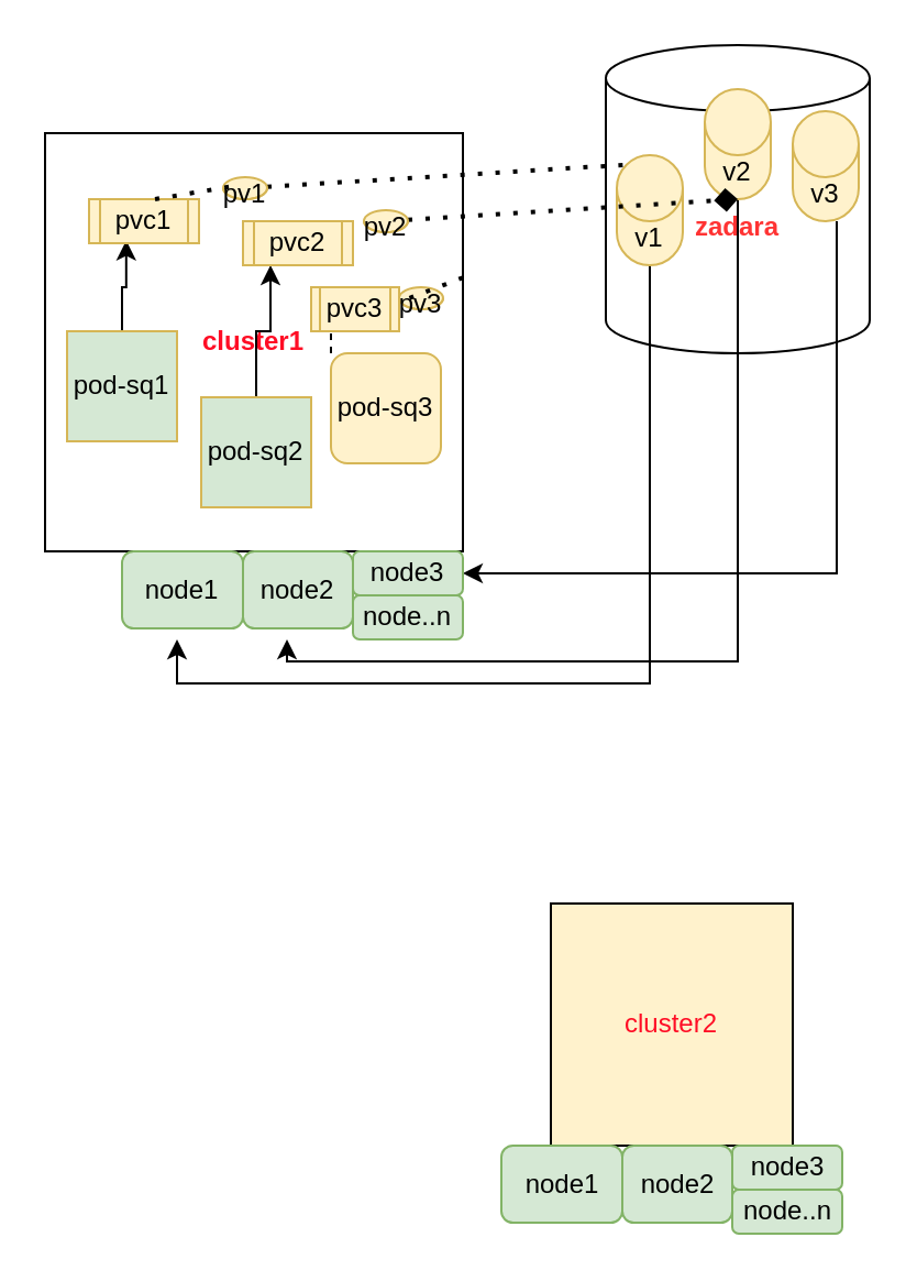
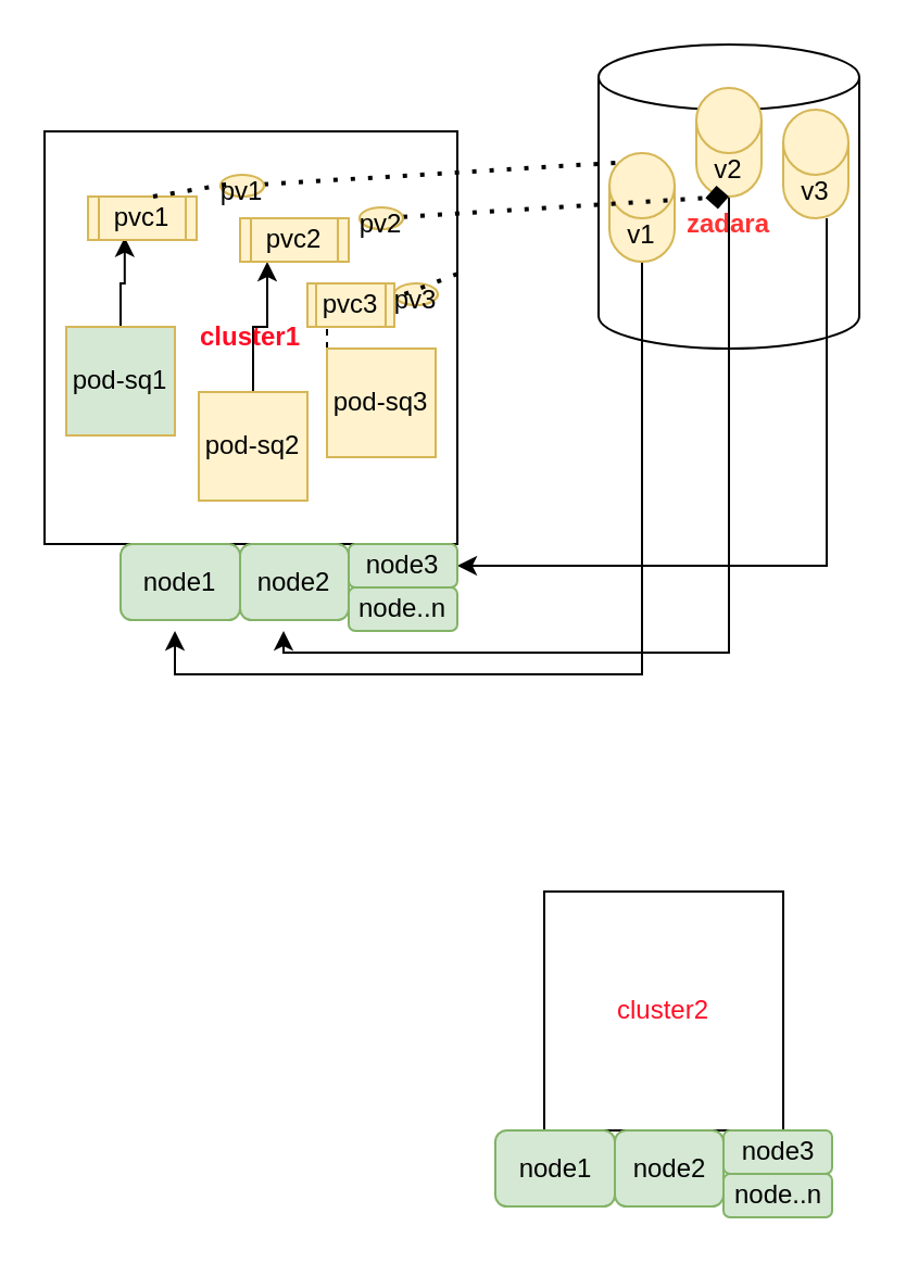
  <mxCell id="0" />
  <mxCell id="1" parent="0" />
  <mxCell id="2" value="&lt;b&gt;&lt;font color=&quot;#ff0d25&quot;&gt;cluster1&lt;/font&gt;&lt;/b&gt;" style="whiteSpace=wrap;html=1;aspect=fixed;" parent="1" vertex="1"><mxGeometry x="20" y="60" width="190" height="190" as="geometry" /></mxCell>
  <mxCell id="3" style="edgeStyle=orthogonalEdgeStyle;rounded=0;orthogonalLoop=1;jettySize=auto;html=1;entryX=0.25;entryY=1;entryDx=0;entryDy=0;fontColor=#FF0D25;" parent="1" source="4" target="18" edge="1"><mxGeometry relative="1" as="geometry" /></mxCell>
- <mxCell id="4" value="pod-sq2" style="whiteSpace=wrap;html=1;aspect=fixed;fillColor=#d5e8d4;strokeColor=#d6b656;" parent="1" vertex="1"><mxGeometry x="91" y="180" width="50" height="50" as="geometry" /></mxCell>
+ <mxCell id="4" value="pod-sq2" style="whiteSpace=wrap;html=1;aspect=fixed;fillColor=#fff2cc;strokeColor=#d6b656;" parent="1" vertex="1"><mxGeometry x="91" y="180" width="50" height="50" as="geometry" /></mxCell>
  <mxCell id="5" style="edgeStyle=orthogonalEdgeStyle;rounded=0;orthogonalLoop=1;jettySize=auto;html=1;entryX=0.338;entryY=0.938;entryDx=0;entryDy=0;entryPerimeter=0;fontColor=#FF0D25;" parent="1" source="6" target="16" edge="1"><mxGeometry relative="1" as="geometry" /></mxCell>
  <mxCell id="6" value="pod-sq1" style="whiteSpace=wrap;html=1;aspect=fixed;fillColor=#d5e8d4;strokeColor=#d6b656;" parent="1" vertex="1"><mxGeometry x="30" y="150" width="50" height="50" as="geometry" /></mxCell>
  <mxCell id="7" style="edgeStyle=orthogonalEdgeStyle;rounded=0;orthogonalLoop=1;jettySize=auto;html=1;entryX=0;entryY=0.75;entryDx=0;entryDy=0;fontColor=#FF0D25;dashed=1;" parent="1" source="8" target="17" edge="1"><mxGeometry relative="1" as="geometry"><Array as="points"><mxPoint x="150" y="150" /><mxPoint x="160" y="150" /></Array></mxGeometry></mxCell>
- <mxCell id="8" value="pod-sq3" style="whiteSpace=wrap;html=1;aspect=fixed;fillColor=#fff2cc;strokeColor=#d6b656;rounded=1;" parent="1" vertex="1"><mxGeometry x="150" y="160" width="50" height="50" as="geometry" /></mxCell>
+ <mxCell id="8" value="pod-sq3" style="whiteSpace=wrap;html=1;aspect=fixed;fillColor=#fff2cc;strokeColor=#d6b656;" parent="1" vertex="1"><mxGeometry x="150" y="160" width="50" height="50" as="geometry" /></mxCell>
  <mxCell id="9" value="&lt;b&gt;&lt;font color=&quot;#ff3333&quot;&gt;zadara&lt;/font&gt;&lt;/b&gt;" style="shape=cylinder3;whiteSpace=wrap;html=1;boundedLbl=1;backgroundOutline=1;size=15;" parent="1" vertex="1"><mxGeometry x="275" y="20" width="120" height="140" as="geometry" /></mxCell>
  <mxCell id="10" style="edgeStyle=orthogonalEdgeStyle;rounded=0;orthogonalLoop=1;jettySize=auto;html=1;fontColor=#FF0D25;" parent="1" source="11" edge="1"><mxGeometry relative="1" as="geometry"><mxPoint x="80" y="290" as="targetPoint" /><Array as="points"><mxPoint x="295" y="310" /><mxPoint x="80" y="310" /></Array></mxGeometry></mxCell>
  <mxCell id="11" value="v1" style="shape=cylinder3;whiteSpace=wrap;html=1;boundedLbl=1;backgroundOutline=1;size=15;fillColor=#fff2cc;strokeColor=#d6b656;" parent="1" vertex="1"><mxGeometry x="280" y="70" width="30" height="50" as="geometry" /></mxCell>
  <mxCell id="12" style="edgeStyle=orthogonalEdgeStyle;rounded=0;orthogonalLoop=1;jettySize=auto;html=1;fontColor=#FF0D25;" parent="1" source="13" edge="1"><mxGeometry relative="1" as="geometry"><mxPoint x="130" y="290" as="targetPoint" /><Array as="points"><mxPoint x="335" y="300" /><mxPoint x="130" y="300" /></Array></mxGeometry></mxCell>
  <mxCell id="13" value="v2" style="shape=cylinder3;whiteSpace=wrap;html=1;boundedLbl=1;backgroundOutline=1;size=15;fillColor=#fff2cc;strokeColor=#d6b656;" parent="1" vertex="1"><mxGeometry x="320" y="40" width="30" height="50" as="geometry" /></mxCell>
  <mxCell id="14" style="edgeStyle=orthogonalEdgeStyle;rounded=0;orthogonalLoop=1;jettySize=auto;html=1;entryX=1;entryY=0.5;entryDx=0;entryDy=0;fontColor=#FF0D25;" parent="1" source="15" target="20" edge="1"><mxGeometry relative="1" as="geometry"><Array as="points"><mxPoint x="380" y="260" /></Array></mxGeometry></mxCell>
  <mxCell id="15" value="v3" style="shape=cylinder3;whiteSpace=wrap;html=1;boundedLbl=1;backgroundOutline=1;size=15;fillColor=#fff2cc;strokeColor=#d6b656;" parent="1" vertex="1"><mxGeometry x="360" y="50" width="30" height="50" as="geometry" /></mxCell>
  <mxCell id="16" value="pvc1" style="shape=process;whiteSpace=wrap;html=1;backgroundOutline=1;fillColor=#fff2cc;strokeColor=#d6b656;" parent="1" vertex="1"><mxGeometry x="40" y="90" width="50" height="20" as="geometry" /></mxCell>
  <mxCell id="17" value="pvc3" style="shape=process;whiteSpace=wrap;html=1;backgroundOutline=1;fillColor=#fff2cc;strokeColor=#d6b656;" parent="1" vertex="1"><mxGeometry x="141" y="130" width="40" height="20" as="geometry" /></mxCell>
  <mxCell id="18" value="pvc2" style="shape=process;whiteSpace=wrap;html=1;backgroundOutline=1;fillColor=#fff2cc;strokeColor=#d6b656;" parent="1" vertex="1"><mxGeometry x="110" y="100" width="50" height="20" as="geometry" /></mxCell>
  <mxCell id="19" value="node1" style="rounded=1;whiteSpace=wrap;html=1;fillColor=#d5e8d4;strokeColor=#82b366;" parent="1" vertex="1"><mxGeometry x="55" y="250" width="55" height="35" as="geometry" /></mxCell>
  <mxCell id="20" value="node3" style="rounded=1;whiteSpace=wrap;html=1;fillColor=#d5e8d4;strokeColor=#82b366;" parent="1" vertex="1"><mxGeometry x="160" y="250" width="50" height="20" as="geometry" /></mxCell>
  <mxCell id="21" value="node..n" style="rounded=1;whiteSpace=wrap;html=1;fillColor=#d5e8d4;strokeColor=#82b366;" parent="1" vertex="1"><mxGeometry x="160" y="270" width="50" height="20" as="geometry" /></mxCell>
  <mxCell id="22" value="" style="endArrow=none;dashed=1;html=1;dashPattern=1 3;strokeWidth=2;rounded=0;fontColor=#FF0D25;entryX=0.145;entryY=0;entryDx=0;entryDy=4.35;entryPerimeter=0;startArrow=none;" parent="1" source="24" target="11" edge="1"><mxGeometry width="50" height="50" relative="1" as="geometry"><mxPoint x="70" y="90" as="sourcePoint" /><mxPoint x="120" y="40" as="targetPoint" /></mxGeometry></mxCell>
  <mxCell id="23" value="" style="endArrow=diamond;dashed=1;html=1;dashPattern=1 3;strokeWidth=2;rounded=0;fontColor=#FF0D25;entryX=0.5;entryY=1;entryDx=0;entryDy=0;entryPerimeter=0;startArrow=none;" parent="1" source="26" target="13" edge="1"><mxGeometry width="50" height="50" relative="1" as="geometry"><mxPoint x="165.65" y="100" as="sourcePoint" /><mxPoint x="380" y="64.35" as="targetPoint" /></mxGeometry></mxCell>
  <mxCell id="24" value="pv1" style="shape=cylinder3;whiteSpace=wrap;html=1;boundedLbl=1;backgroundOutline=1;size=15;fillColor=#fff2cc;strokeColor=#d6b656;" parent="1" vertex="1"><mxGeometry x="101" y="80" width="20" height="10" as="geometry" /></mxCell>
  <mxCell id="25" value="" style="endArrow=none;dashed=1;html=1;dashPattern=1 3;strokeWidth=2;rounded=0;fontColor=#FF0D25;entryX=0.145;entryY=0;entryDx=0;entryDy=4.35;entryPerimeter=0;" parent="1" target="24" edge="1"><mxGeometry width="50" height="50" relative="1" as="geometry"><mxPoint x="70" y="90" as="sourcePoint" /><mxPoint x="284.35" y="54.35" as="targetPoint" /></mxGeometry></mxCell>
  <mxCell id="26" value="pv2" style="shape=cylinder3;whiteSpace=wrap;html=1;boundedLbl=1;backgroundOutline=1;size=15;fillColor=#fff2cc;strokeColor=#d6b656;" parent="1" vertex="1"><mxGeometry x="165" y="95" width="20" height="10" as="geometry" /></mxCell>
  <mxCell id="27" value="pv3" style="shape=cylinder3;whiteSpace=wrap;html=1;boundedLbl=1;backgroundOutline=1;size=15;fillColor=#fff2cc;strokeColor=#d6b656;" parent="1" vertex="1"><mxGeometry x="181" y="130" width="20" height="10" as="geometry" /></mxCell>
  <mxCell id="28" value="" style="endArrow=none;dashed=1;html=1;dashPattern=1 3;strokeWidth=2;rounded=0;fontColor=#FF0D25;entryX=0.145;entryY=1;entryDx=0;entryDy=-4.35;entryPerimeter=0;" parent="1" target="27" edge="1"><mxGeometry width="50" height="50" relative="1" as="geometry"><mxPoint x="210" y="125.65" as="sourcePoint" /><mxPoint x="364.35" y="95.65" as="targetPoint" /></mxGeometry></mxCell>
  <mxCell id="29" value="node2" style="rounded=1;whiteSpace=wrap;html=1;fillColor=#d5e8d4;strokeColor=#82b366;" parent="1" vertex="1"><mxGeometry x="110" y="250" width="50" height="35" as="geometry" /></mxCell>
- <mxCell id="30" value="cluster2" style="whiteSpace=wrap;html=1;aspect=fixed;fontColor=#FF0D25;fillColor=#fff2cc;" parent="1" vertex="1"><mxGeometry x="250" y="410" width="110" height="110" as="geometry" /></mxCell>
+ <mxCell id="30" value="cluster2" style="whiteSpace=wrap;html=1;aspect=fixed;fontColor=#FF0D25;" parent="1" vertex="1"><mxGeometry x="250" y="410" width="110" height="110" as="geometry" /></mxCell>
  <mxCell id="31" value="node1" style="rounded=1;whiteSpace=wrap;html=1;fillColor=#d5e8d4;strokeColor=#82b366;" parent="1" vertex="1"><mxGeometry x="227.5" y="520" width="55" height="35" as="geometry" /></mxCell>
  <mxCell id="32" value="node3" style="rounded=1;whiteSpace=wrap;html=1;fillColor=#d5e8d4;strokeColor=#82b366;" parent="1" vertex="1"><mxGeometry x="332.5" y="520" width="50" height="20" as="geometry" /></mxCell>
  <mxCell id="33" value="node..n" style="rounded=1;whiteSpace=wrap;html=1;fillColor=#d5e8d4;strokeColor=#82b366;" parent="1" vertex="1"><mxGeometry x="332.5" y="540" width="50" height="20" as="geometry" /></mxCell>
  <mxCell id="34" value="node2" style="rounded=1;whiteSpace=wrap;html=1;fillColor=#d5e8d4;strokeColor=#82b366;" parent="1" vertex="1"><mxGeometry x="282.5" y="520" width="50" height="35" as="geometry" /></mxCell>
